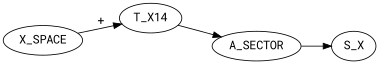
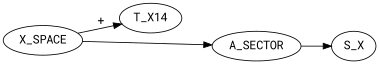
  digraph {
    fontname="Roboto Mono"
    rankdir=LR
    node [fontname="Roboto Mono"]
    edge [fontname="Roboto Mono"]
    T_X14
    A_SECTOR
    S_X
    X_SPACE
-   T_X14 -> A_SECTOR
+   X_SPACE -> A_SECTOR
    A_SECTOR -> S_X
    X_SPACE -> T_X14 [label="+"]
  }
